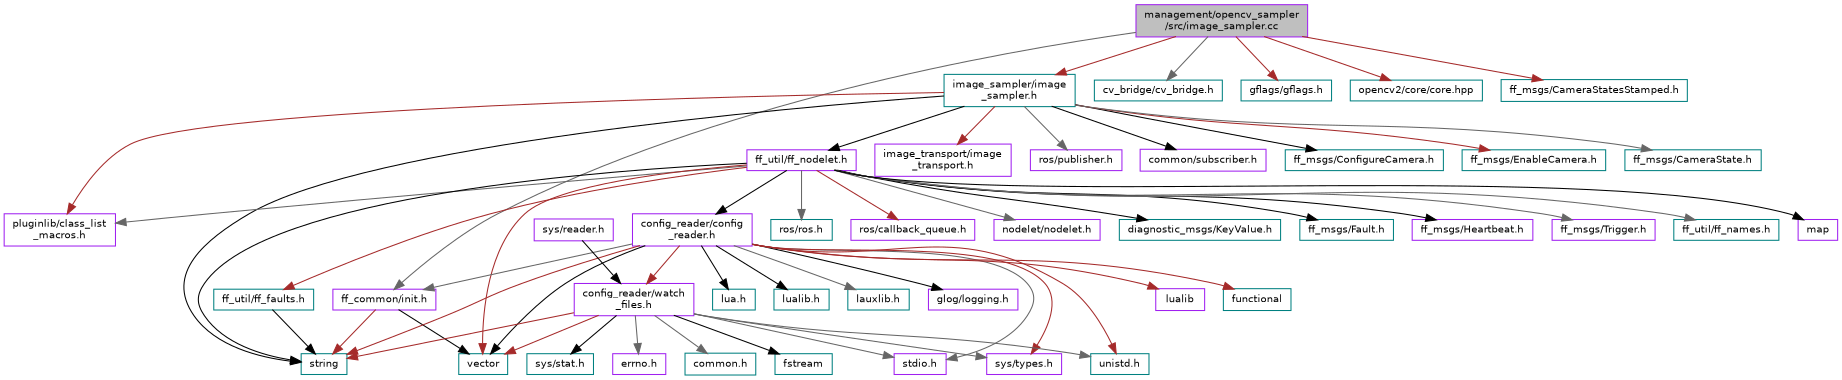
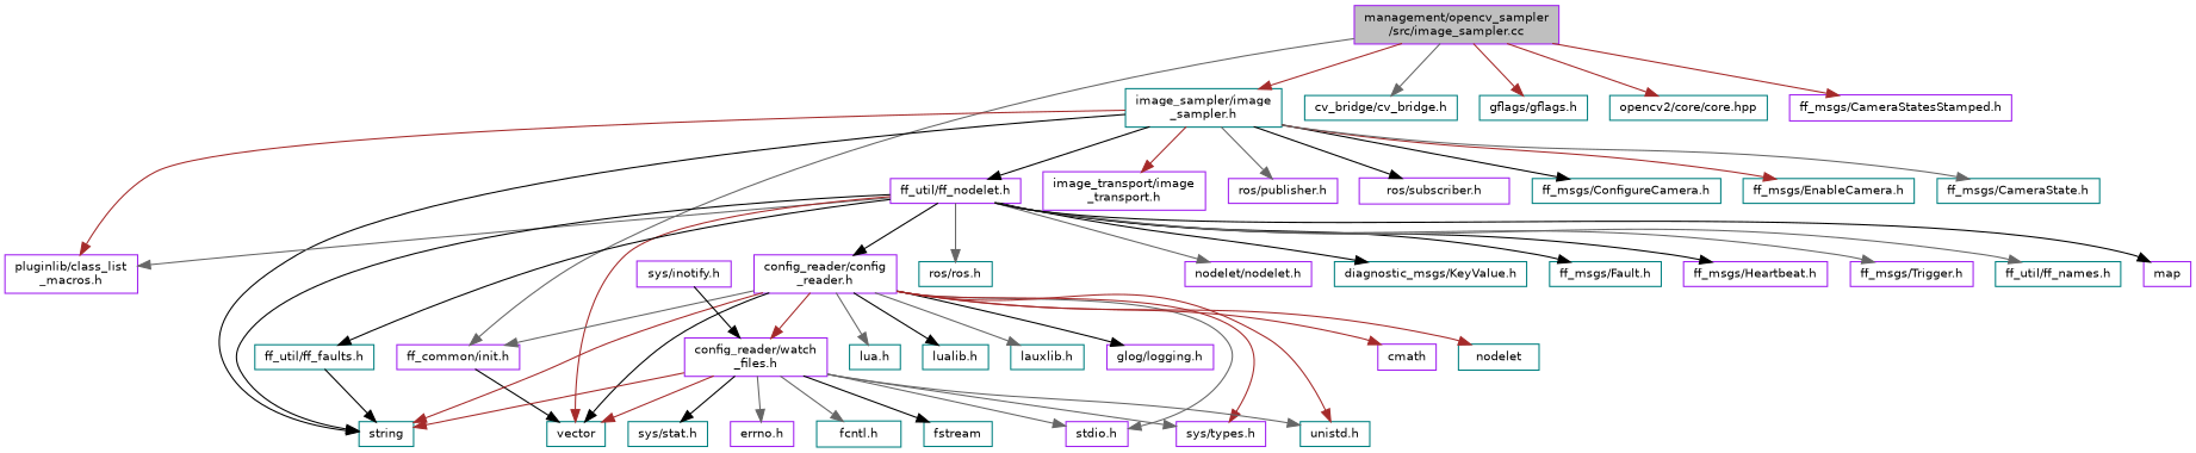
  digraph {
    node [color=teal fillcolor=white fontname=Helvetica fontsize=10 shape=record style=filled]
    edge [color=brown fontname=Helvetica fontsize=10 labelfontname=Helvetica labelfontsize=10 style=solid]
    n1 [color=purple fillcolor=grey75 fontcolor=black height=0.2 label="management/opencv_sampler\l/src/image_sampler.cc" width=0.4]
    n2 [height=0.2 label="image_sampler/image\l_sampler.h" width=0.4]
    n3 [color=purple height=0.2 label="ff_common/init.h" width=0.4]
    n4 [height=0.2 label="cv_bridge/cv_bridge.h" width=0.4]
    n5 [height=0.2 label="gflags/gflags.h" width=0.4]
    n6 [height=0.2 label="opencv2/core/core.hpp" width=0.4]
-   n7 [height=0.2 label="ff_msgs/CameraStatesStamped.h" width=0.4]
+   n7 [color=purple height=0.2 label="ff_msgs/CameraStatesStamped.h" width=0.4]
    n8 [color=purple height=0.2 label="pluginlib/class_list\l_macros.h" width=0.4]
    n9 [color=purple height=0.2 label="image_transport/image\l_transport.h" width=0.4]
    n10 [color=purple height=0.2 label="ros/publisher.h" width=0.4]
-   n11 [color=purple height=0.2 label="common/subscriber.h" width=0.4]
+   n11 [color=purple height=0.2 label="ros/subscriber.h" width=0.4]
    n12 [color=purple height=0.2 label="ff_util/ff_nodelet.h" width=0.4]
    n13 [height=0.2 label=string width=0.4]
    n14 [height=0.2 label="ff_msgs/ConfigureCamera.h" width=0.4]
    n15 [height=0.2 label="ff_msgs/EnableCamera.h" width=0.4]
    n16 [height=0.2 label="ff_msgs/CameraState.h" width=0.4]
    n17 [height=0.2 label=vector width=0.4]
    n18 [height=0.2 label="ros/ros.h" width=0.4]
-   n19 [color=purple height=0.2 label="ros/callback_queue.h" width=0.4]
    n20 [color=purple height=0.2 label="nodelet/nodelet.h" width=0.4]
    n21 [height=0.2 label="diagnostic_msgs/KeyValue.h" width=0.4]
    n22 [color=purple height=0.2 label="config_reader/config\l_reader.h" width=0.4]
    n23 [height=0.2 label="ff_msgs/Fault.h" width=0.4]
    n24 [color=purple height=0.2 label="ff_msgs/Heartbeat.h" width=0.4]
    n25 [color=purple height=0.2 label="ff_msgs/Trigger.h" width=0.4]
    n26 [height=0.2 label="ff_util/ff_faults.h" width=0.4]
    n27 [height=0.2 label="ff_util/ff_names.h" width=0.4]
    n28 [color=purple height=0.2 label=map width=0.4]
    n29 [height=0.2 label="lua.h" width=0.4]
    n30 [height=0.2 label="lualib.h" width=0.4]
    n31 [height=0.2 label="lauxlib.h" width=0.4]
    n32 [color=purple height=0.2 label="glog/logging.h" width=0.4]
    n33 [color=purple height=0.2 label="stdio.h" width=0.4]
    n34 [color=purple height=0.2 label="sys/types.h" width=0.4]
    n35 [height=0.2 label="unistd.h" width=0.4]
-   n36 [color=purple height=0.2 label=lualib width=0.4]
-   n37 [height=0.2 label=functional width=0.4]
+   n36 [color=purple height=0.2 label=cmath width=0.4]
+   n37 [height=0.2 label=nodelet width=0.4]
    n38 [color=purple height=0.2 label="config_reader/watch\l_files.h" width=0.4]
    n39 [height=0.2 label="sys/stat.h" width=0.4]
    n40 [color=purple height=0.2 label="errno.h" width=0.4]
-   n41 [height=0.2 label="common.h" width=0.4]
+   n41 [height=0.2 label="fcntl.h" width=0.4]
    n42 [height=0.2 label=fstream width=0.4]
-   n43 [color=purple height=0.2 label="sys/reader.h" width=0.4]
+   n43 [color=purple height=0.2 label="sys/inotify.h" width=0.4]
    n1 -> n2
    n1 -> n3 [color=gray40]
    n1 -> n4 [color=gray40]
    n1 -> n5
    n1 -> n6
    n1 -> n7
    n2 -> n8
    n2 -> n9
    n2 -> n10 [color=gray40]
    n2 -> n11 [color=black]
    n2 -> n12 [color=black]
    n2 -> n13 [color=black]
    n2 -> n14 [color=black]
    n2 -> n15
    n2 -> n16 [color=gray40]
-   n3 -> n13
    n3 -> n17 [color=black]
    n12 -> n8 [color=gray40]
    n12 -> n13 [color=black]
    n12 -> n17
    n12 -> n18 [color=gray40]
-   n12 -> n19
    n12 -> n20 [color=gray40]
    n12 -> n21 [color=black]
    n12 -> n22 [color=black]
    n12 -> n23 [color=black]
    n12 -> n24 [color=black]
    n12 -> n25 [color=gray40]
-   n12 -> n26
+   n12 -> n26 [color=black]
    n12 -> n27 [color=gray40]
    n12 -> n28 [color=black]
    n22 -> n3 [color=gray40]
    n22 -> n13
    n22 -> n17 [color=black]
-   n22 -> n29 [color=black]
+   n22 -> n29 [color=gray40]
    n22 -> n30 [color=black]
    n22 -> n31 [color=gray40]
    n22 -> n32 [color=black]
    n22 -> n33 [color=gray40]
    n22 -> n34
    n22 -> n35
    n22 -> n36
    n22 -> n37
    n22 -> n38
    n26 -> n13 [color=black]
    n38 -> n13
    n38 -> n17
    n38 -> n33 [color=gray40]
    n38 -> n34 [color=gray40]
    n38 -> n35 [color=gray40]
    n38 -> n39 [color=black]
    n38 -> n40 [color=gray40]
    n38 -> n41 [color=gray40]
    n38 -> n42 [color=black]
    n43 -> n38 [color=black]
  }
